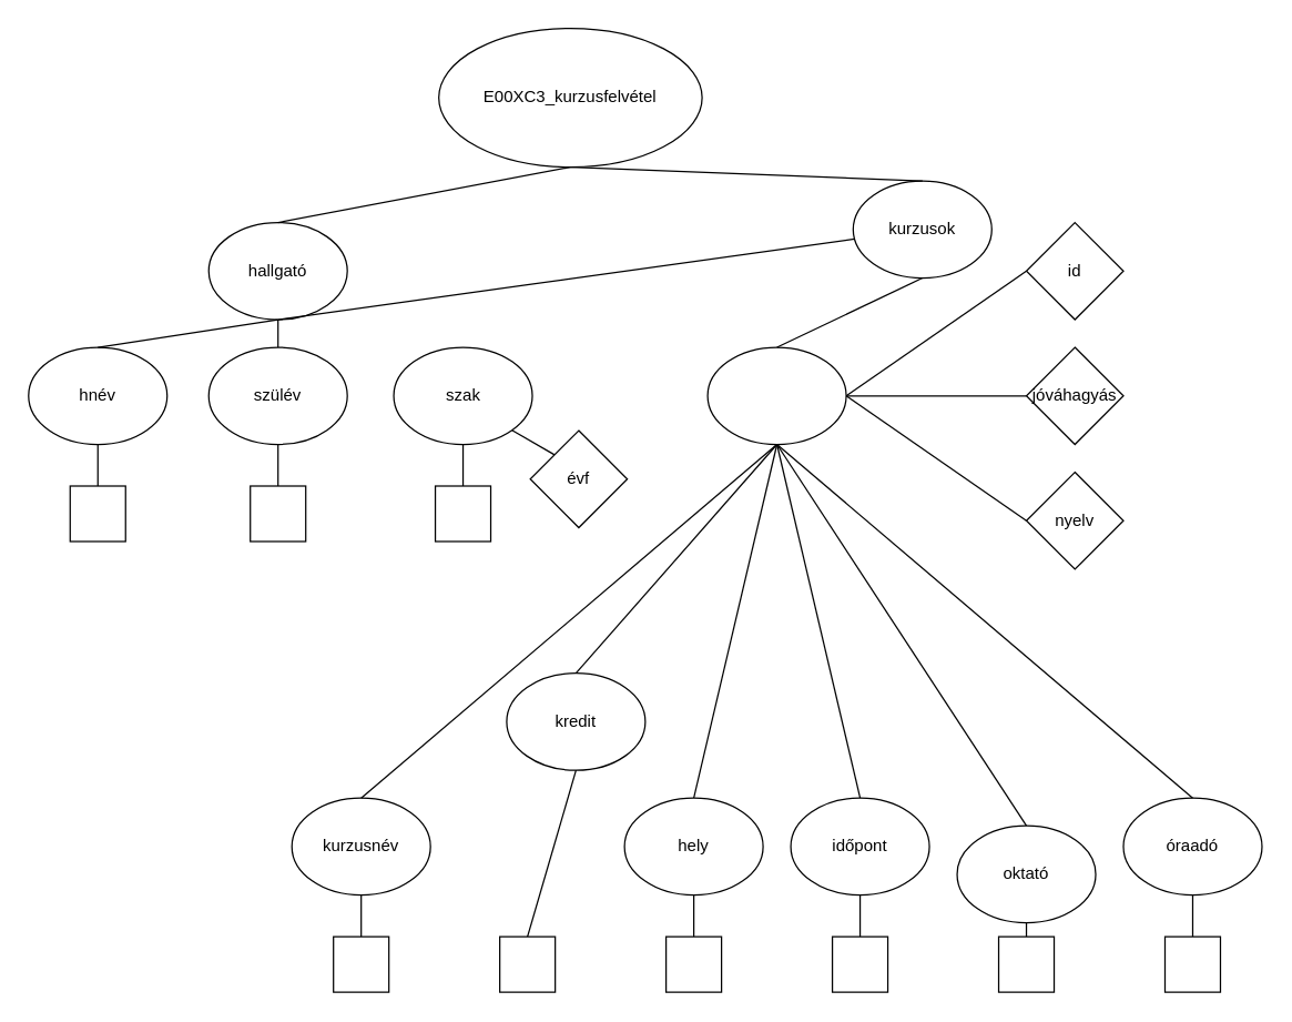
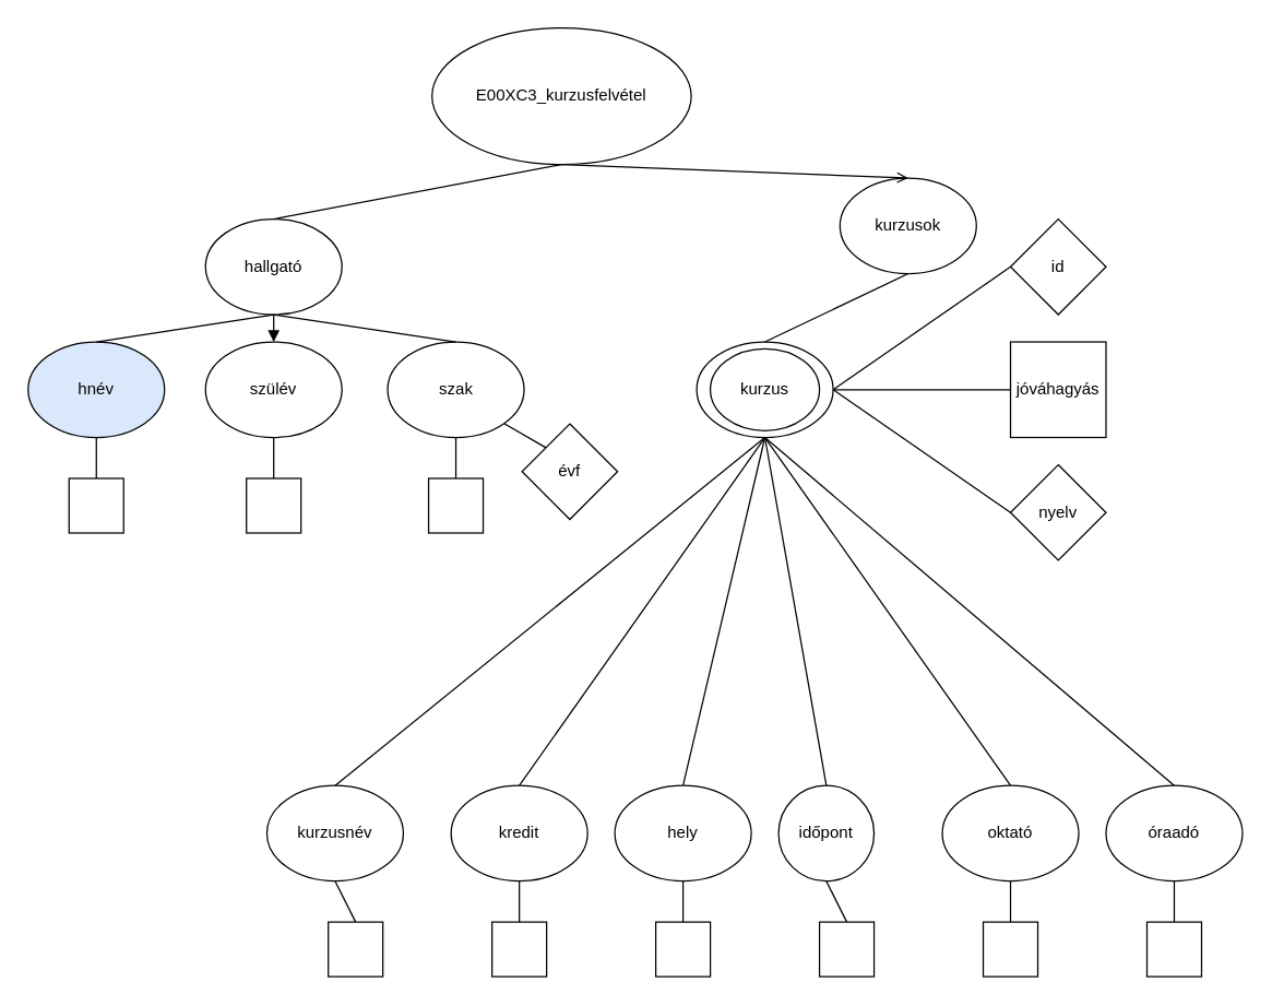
  <mxCell id="0" />
  <mxCell id="1" parent="0" />
  <mxCell id="2" value="E00XC3_kurzusfelvétel" style="ellipse;whiteSpace=wrap;html=1;" vertex="1" parent="1"><mxGeometry x="316" y="20" width="190" height="100" as="geometry" /></mxCell>
  <mxCell id="3" value="hallgató" style="ellipse;whiteSpace=wrap;html=1;" vertex="1" parent="1"><mxGeometry x="150" y="160" width="100" height="70" as="geometry" /></mxCell>
  <mxCell id="4" value="kurzusok" style="ellipse;whiteSpace=wrap;html=1;" vertex="1" parent="1"><mxGeometry x="615" y="130" width="100" height="70" as="geometry" /></mxCell>
  <mxCell id="5" value="" style="endArrow=none;html=1;rounded=0;entryX=0.5;entryY=0;entryDx=0;entryDy=0;exitX=0.5;exitY=1;exitDx=0;exitDy=0;" edge="1" parent="1" source="2" target="3"><mxGeometry width="50" height="50" relative="1" as="geometry"><mxPoint x="360" y="430" as="sourcePoint" /><mxPoint x="410" y="380" as="targetPoint" /></mxGeometry></mxCell>
- <mxCell id="6" value="" style="endArrow=none;html=1;rounded=0;entryX=0.5;entryY=0;entryDx=0;entryDy=0;exitX=0.5;exitY=1;exitDx=0;exitDy=0;" edge="1" parent="1" source="2" target="4"><mxGeometry width="50" height="50" relative="1" as="geometry"><mxPoint x="360" y="430" as="sourcePoint" /><mxPoint x="410" y="380" as="targetPoint" /></mxGeometry></mxCell>
- <mxCell id="7" value="hnév" style="ellipse;whiteSpace=wrap;html=1;" vertex="1" parent="1"><mxGeometry x="20" y="250" width="100" height="70" as="geometry" /></mxCell>
+ <mxCell id="6" value="" style="endArrow=open;html=1;rounded=0;entryX=0.5;entryY=0;entryDx=0;entryDy=0;exitX=0.5;exitY=1;exitDx=0;exitDy=0;" edge="1" parent="1" source="2" target="4"><mxGeometry width="50" height="50" relative="1" as="geometry"><mxPoint x="360" y="430" as="sourcePoint" /><mxPoint x="410" y="380" as="targetPoint" /></mxGeometry></mxCell>
+ <mxCell id="7" value="hnév" style="ellipse;whiteSpace=wrap;html=1;fillColor=#dae8fc;" vertex="1" parent="1"><mxGeometry x="20" y="250" width="100" height="70" as="geometry" /></mxCell>
  <mxCell id="8" value="szülév" style="ellipse;whiteSpace=wrap;html=1;" vertex="1" parent="1"><mxGeometry x="150" y="250" width="100" height="70" as="geometry" /></mxCell>
  <mxCell id="9" value="szak" style="ellipse;whiteSpace=wrap;html=1;" vertex="1" parent="1"><mxGeometry x="283.5" y="250" width="100" height="70" as="geometry" /></mxCell>
  <mxCell id="10" value="" style="endArrow=none;html=1;rounded=0;entryX=0.5;entryY=1;entryDx=0;entryDy=0;exitX=0.5;exitY=0;exitDx=0;exitDy=0;" edge="1" parent="1" source="7" target="3"><mxGeometry width="50" height="50" relative="1" as="geometry"><mxPoint x="360" y="430" as="sourcePoint" /><mxPoint x="410" y="380" as="targetPoint" /></mxGeometry></mxCell>
- <mxCell id="11" value="" style="endArrow=none;html=1;rounded=0;entryX=0.5;entryY=0;entryDx=0;entryDy=0;exitX=0.5;exitY=1;exitDx=0;exitDy=0;" edge="1" parent="1" source="3" target="8"><mxGeometry width="50" height="50" relative="1" as="geometry"><mxPoint x="360" y="430" as="sourcePoint" /><mxPoint x="410" y="380" as="targetPoint" /></mxGeometry></mxCell>
- <mxCell id="12" value="" style="endArrow=none;html=1;rounded=0;exitX=0.5;exitY=1;exitDx=0;exitDy=0;" edge="1" parent="1" source="3" target="4"><mxGeometry width="50" height="50" relative="1" as="geometry"><mxPoint x="360" y="430" as="sourcePoint" /><mxPoint x="410" y="380" as="targetPoint" /></mxGeometry></mxCell>
+ <mxCell id="11" value="" style="endArrow=block;html=1;rounded=0;entryX=0.5;entryY=0;entryDx=0;entryDy=0;exitX=0.5;exitY=1;exitDx=0;exitDy=0;" edge="1" parent="1" source="3" target="8"><mxGeometry width="50" height="50" relative="1" as="geometry"><mxPoint x="360" y="430" as="sourcePoint" /><mxPoint x="410" y="380" as="targetPoint" /></mxGeometry></mxCell>
+ <mxCell id="12" value="" style="endArrow=none;html=1;rounded=0;entryX=0.5;entryY=0;entryDx=0;entryDy=0;exitX=0.5;exitY=1;exitDx=0;exitDy=0;" edge="1" parent="1" source="3" target="9"><mxGeometry width="50" height="50" relative="1" as="geometry"><mxPoint x="360" y="430" as="sourcePoint" /><mxPoint x="410" y="380" as="targetPoint" /></mxGeometry></mxCell>
  <mxCell id="13" value="" style="endArrow=none;html=1;rounded=0;exitX=0.5;exitY=1;exitDx=0;exitDy=0;entryX=0.5;entryY=0;entryDx=0;entryDy=0;" edge="1" parent="1" source="7" target="14"><mxGeometry width="50" height="50" relative="1" as="geometry"><mxPoint x="360" y="430" as="sourcePoint" /><mxPoint x="110" y="370" as="targetPoint" /></mxGeometry></mxCell>
  <mxCell id="14" value="" style="whiteSpace=wrap;html=1;aspect=fixed;" vertex="1" parent="1"><mxGeometry x="50" y="350" width="40" height="40" as="geometry" /></mxCell>
  <mxCell id="15" value="" style="whiteSpace=wrap;html=1;aspect=fixed;" vertex="1" parent="1"><mxGeometry x="180" y="350" width="40" height="40" as="geometry" /></mxCell>
  <mxCell id="16" value="" style="endArrow=none;html=1;rounded=0;entryX=0.5;entryY=1;entryDx=0;entryDy=0;exitX=0.5;exitY=0;exitDx=0;exitDy=0;" edge="1" parent="1" source="15" target="8"><mxGeometry width="50" height="50" relative="1" as="geometry"><mxPoint x="360" y="430" as="sourcePoint" /><mxPoint x="410" y="380" as="targetPoint" /></mxGeometry></mxCell>
  <mxCell id="17" value="" style="whiteSpace=wrap;html=1;aspect=fixed;" vertex="1" parent="1"><mxGeometry x="313.5" y="350" width="40" height="40" as="geometry" /></mxCell>
  <mxCell id="18" value="" style="endArrow=none;html=1;rounded=0;entryX=0.5;entryY=1;entryDx=0;entryDy=0;exitX=0.5;exitY=0;exitDx=0;exitDy=0;" edge="1" parent="1" source="17" target="9"><mxGeometry width="50" height="50" relative="1" as="geometry"><mxPoint x="360" y="430" as="sourcePoint" /><mxPoint x="410" y="380" as="targetPoint" /></mxGeometry></mxCell>
  <mxCell id="19" value="" style="endArrow=none;html=1;rounded=0;entryX=0;entryY=0;entryDx=0;entryDy=0;exitX=1;exitY=1;exitDx=0;exitDy=0;" edge="1" parent="1" source="9" target="26"><mxGeometry width="50" height="50" relative="1" as="geometry"><mxPoint x="360" y="430" as="sourcePoint" /><mxPoint x="396.5" y="332.5" as="targetPoint" /></mxGeometry></mxCell>
  <mxCell id="20" value="" style="ellipse;whiteSpace=wrap;html=1;" vertex="1" parent="1"><mxGeometry x="510" y="250" width="100" height="70" as="geometry" /></mxCell>
+ <mxCell id="21" value="kurzus" style="ellipse;whiteSpace=wrap;html=1;" vertex="1" parent="1"><mxGeometry x="520" y="255" width="80" height="60" as="geometry" /></mxCell>
  <mxCell id="22" value="" style="endArrow=none;html=1;rounded=0;entryX=0.5;entryY=1;entryDx=0;entryDy=0;exitX=0.5;exitY=0;exitDx=0;exitDy=0;" edge="1" parent="1" source="20" target="4"><mxGeometry width="50" height="50" relative="1" as="geometry"><mxPoint x="360" y="430" as="sourcePoint" /><mxPoint x="410" y="380" as="targetPoint" /></mxGeometry></mxCell>
- <mxCell id="23" value="jóváhagyás" style="rhombus;whiteSpace=wrap;html=1;" vertex="1" parent="1"><mxGeometry x="740" y="250" width="70" height="70" as="geometry" /></mxCell>
+ <mxCell id="23" value="jóváhagyás" style="whiteSpace=wrap;html=1;rounded=0;" vertex="1" parent="1"><mxGeometry x="740" y="250" width="70" height="70" as="geometry" /></mxCell>
  <mxCell id="24" value="id" style="rhombus;whiteSpace=wrap;html=1;" vertex="1" parent="1"><mxGeometry x="740" y="160" width="70" height="70" as="geometry" /></mxCell>
  <mxCell id="25" value="nyelv" style="rhombus;whiteSpace=wrap;html=1;" vertex="1" parent="1"><mxGeometry x="740" y="340" width="70" height="70" as="geometry" /></mxCell>
  <mxCell id="26" value="évf" style="rhombus;whiteSpace=wrap;html=1;" vertex="1" parent="1"><mxGeometry x="382" y="310" width="70" height="70" as="geometry" /></mxCell>
  <mxCell id="27" value="" style="endArrow=none;html=1;rounded=0;exitX=1;exitY=0.5;exitDx=0;exitDy=0;entryX=0;entryY=0.5;entryDx=0;entryDy=0;" edge="1" parent="1" source="20" target="24"><mxGeometry width="50" height="50" relative="1" as="geometry"><mxPoint x="360" y="430" as="sourcePoint" /><mxPoint x="410" y="380" as="targetPoint" /></mxGeometry></mxCell>
  <mxCell id="28" value="" style="endArrow=none;html=1;rounded=0;entryX=1;entryY=0.5;entryDx=0;entryDy=0;exitX=0;exitY=0.5;exitDx=0;exitDy=0;" edge="1" parent="1" source="23" target="20"><mxGeometry width="50" height="50" relative="1" as="geometry"><mxPoint x="360" y="430" as="sourcePoint" /><mxPoint x="410" y="380" as="targetPoint" /></mxGeometry></mxCell>
  <mxCell id="29" value="" style="endArrow=none;html=1;rounded=0;entryX=1;entryY=0.5;entryDx=0;entryDy=0;exitX=0;exitY=0.5;exitDx=0;exitDy=0;" edge="1" parent="1" source="25" target="20"><mxGeometry width="50" height="50" relative="1" as="geometry"><mxPoint x="360" y="430" as="sourcePoint" /><mxPoint x="410" y="380" as="targetPoint" /></mxGeometry></mxCell>
- <mxCell id="30" value="kurzusnév" style="ellipse;whiteSpace=wrap;html=1;" vertex="1" parent="1"><mxGeometry x="210" y="575" width="100" height="70" as="geometry" /></mxCell>
+ <mxCell id="30" value="kurzusnév" style="ellipse;whiteSpace=wrap;html=1;" vertex="1" parent="1"><mxGeometry x="195" y="575" width="100" height="70" as="geometry" /></mxCell>
  <mxCell id="31" value="" style="endArrow=none;html=1;rounded=0;exitX=0.5;exitY=1;exitDx=0;exitDy=0;entryX=0.5;entryY=0;entryDx=0;entryDy=0;" edge="1" parent="1" source="30" target="32"><mxGeometry width="50" height="50" relative="1" as="geometry"><mxPoint x="550" y="755" as="sourcePoint" /><mxPoint x="300" y="695" as="targetPoint" /></mxGeometry></mxCell>
  <mxCell id="32" value="" style="whiteSpace=wrap;html=1;aspect=fixed;" vertex="1" parent="1"><mxGeometry x="240" y="675" width="40" height="40" as="geometry" /></mxCell>
  <mxCell id="33" value="" style="endArrow=none;html=1;rounded=0;entryX=0.5;entryY=1;entryDx=0;entryDy=0;exitX=0.5;exitY=0;exitDx=0;exitDy=0;" edge="1" parent="1" source="30" target="20"><mxGeometry width="50" height="50" relative="1" as="geometry"><mxPoint x="360" y="430" as="sourcePoint" /><mxPoint x="410" y="380" as="targetPoint" /></mxGeometry></mxCell>
- <mxCell id="34" value="kredit" style="ellipse;whiteSpace=wrap;html=1;" vertex="1" parent="1"><mxGeometry x="365" y="485" width="100" height="70" as="geometry" /></mxCell>
+ <mxCell id="34" value="kredit" style="ellipse;whiteSpace=wrap;html=1;" vertex="1" parent="1"><mxGeometry x="330" y="575" width="100" height="70" as="geometry" /></mxCell>
  <mxCell id="35" value="" style="endArrow=none;html=1;rounded=0;exitX=0.5;exitY=1;exitDx=0;exitDy=0;entryX=0.5;entryY=0;entryDx=0;entryDy=0;" edge="1" parent="1" source="34" target="36"><mxGeometry width="50" height="50" relative="1" as="geometry"><mxPoint x="670" y="755" as="sourcePoint" /><mxPoint x="420" y="695" as="targetPoint" /></mxGeometry></mxCell>
  <mxCell id="36" value="" style="whiteSpace=wrap;html=1;aspect=fixed;" vertex="1" parent="1"><mxGeometry x="360" y="675" width="40" height="40" as="geometry" /></mxCell>
  <mxCell id="37" value="hely" style="ellipse;whiteSpace=wrap;html=1;" vertex="1" parent="1"><mxGeometry x="450" y="575" width="100" height="70" as="geometry" /></mxCell>
  <mxCell id="38" value="" style="endArrow=none;html=1;rounded=0;exitX=0.5;exitY=1;exitDx=0;exitDy=0;entryX=0.5;entryY=0;entryDx=0;entryDy=0;" edge="1" parent="1" source="37" target="39"><mxGeometry width="50" height="50" relative="1" as="geometry"><mxPoint x="790" y="755" as="sourcePoint" /><mxPoint x="540" y="695" as="targetPoint" /></mxGeometry></mxCell>
  <mxCell id="39" value="" style="whiteSpace=wrap;html=1;aspect=fixed;" vertex="1" parent="1"><mxGeometry x="480" y="675" width="40" height="40" as="geometry" /></mxCell>
- <mxCell id="40" value="időpont" style="ellipse;whiteSpace=wrap;html=1;" vertex="1" parent="1"><mxGeometry x="570" y="575" width="100" height="70" as="geometry" /></mxCell>
+ <mxCell id="40" value="időpont" style="ellipse;whiteSpace=wrap;html=1;" vertex="1" parent="1"><mxGeometry x="570" y="575" width="70" height="70" as="geometry" /></mxCell>
  <mxCell id="41" value="" style="endArrow=none;html=1;rounded=0;exitX=0.5;exitY=1;exitDx=0;exitDy=0;entryX=0.5;entryY=0;entryDx=0;entryDy=0;" edge="1" parent="1" source="40" target="42"><mxGeometry width="50" height="50" relative="1" as="geometry"><mxPoint x="910" y="755" as="sourcePoint" /><mxPoint x="660" y="695" as="targetPoint" /></mxGeometry></mxCell>
  <mxCell id="42" value="" style="whiteSpace=wrap;html=1;aspect=fixed;" vertex="1" parent="1"><mxGeometry x="600" y="675" width="40" height="40" as="geometry" /></mxCell>
- <mxCell id="43" value="oktató" style="ellipse;whiteSpace=wrap;html=1;" vertex="1" parent="1"><mxGeometry x="690" y="595" width="100" height="70" as="geometry" /></mxCell>
+ <mxCell id="43" value="oktató" style="ellipse;whiteSpace=wrap;html=1;" vertex="1" parent="1"><mxGeometry x="690" y="575" width="100" height="70" as="geometry" /></mxCell>
  <mxCell id="44" value="" style="endArrow=none;html=1;rounded=0;exitX=0.5;exitY=1;exitDx=0;exitDy=0;entryX=0.5;entryY=0;entryDx=0;entryDy=0;" edge="1" parent="1" source="43" target="45"><mxGeometry width="50" height="50" relative="1" as="geometry"><mxPoint x="1030" y="755" as="sourcePoint" /><mxPoint x="780" y="695" as="targetPoint" /></mxGeometry></mxCell>
  <mxCell id="45" value="" style="whiteSpace=wrap;html=1;aspect=fixed;" vertex="1" parent="1"><mxGeometry x="720" y="675" width="40" height="40" as="geometry" /></mxCell>
  <mxCell id="46" value="óraadó" style="ellipse;whiteSpace=wrap;html=1;" vertex="1" parent="1"><mxGeometry x="810" y="575" width="100" height="70" as="geometry" /></mxCell>
  <mxCell id="47" value="" style="endArrow=none;html=1;rounded=0;exitX=0.5;exitY=1;exitDx=0;exitDy=0;entryX=0.5;entryY=0;entryDx=0;entryDy=0;" edge="1" parent="1" source="46" target="48"><mxGeometry width="50" height="50" relative="1" as="geometry"><mxPoint x="1150" y="755" as="sourcePoint" /><mxPoint x="900" y="695" as="targetPoint" /></mxGeometry></mxCell>
  <mxCell id="48" value="" style="whiteSpace=wrap;html=1;aspect=fixed;" vertex="1" parent="1"><mxGeometry x="840" y="675" width="40" height="40" as="geometry" /></mxCell>
  <mxCell id="49" value="" style="endArrow=none;html=1;rounded=0;entryX=0.5;entryY=1;entryDx=0;entryDy=0;exitX=0.5;exitY=0;exitDx=0;exitDy=0;" edge="1" parent="1" source="34" target="20"><mxGeometry width="50" height="50" relative="1" as="geometry"><mxPoint x="360" y="430" as="sourcePoint" /><mxPoint x="410" y="380" as="targetPoint" /></mxGeometry></mxCell>
  <mxCell id="50" value="" style="endArrow=none;html=1;rounded=0;entryX=0.5;entryY=0;entryDx=0;entryDy=0;exitX=0.5;exitY=1;exitDx=0;exitDy=0;" edge="1" parent="1" source="20" target="37"><mxGeometry width="50" height="50" relative="1" as="geometry"><mxPoint x="360" y="430" as="sourcePoint" /><mxPoint x="410" y="380" as="targetPoint" /></mxGeometry></mxCell>
  <mxCell id="51" value="" style="endArrow=none;html=1;rounded=0;entryX=0.5;entryY=0;entryDx=0;entryDy=0;exitX=0.5;exitY=1;exitDx=0;exitDy=0;" edge="1" parent="1" source="20" target="40"><mxGeometry width="50" height="50" relative="1" as="geometry"><mxPoint x="360" y="430" as="sourcePoint" /><mxPoint x="410" y="380" as="targetPoint" /></mxGeometry></mxCell>
  <mxCell id="52" value="" style="endArrow=none;html=1;rounded=0;entryX=0.5;entryY=0;entryDx=0;entryDy=0;exitX=0.5;exitY=1;exitDx=0;exitDy=0;" edge="1" parent="1" source="20" target="43"><mxGeometry width="50" height="50" relative="1" as="geometry"><mxPoint x="360" y="430" as="sourcePoint" /><mxPoint x="410" y="380" as="targetPoint" /></mxGeometry></mxCell>
  <mxCell id="53" value="" style="endArrow=none;html=1;rounded=0;entryX=0.5;entryY=0;entryDx=0;entryDy=0;exitX=0.5;exitY=1;exitDx=0;exitDy=0;" edge="1" parent="1" source="20" target="46"><mxGeometry width="50" height="50" relative="1" as="geometry"><mxPoint x="360" y="430" as="sourcePoint" /><mxPoint x="410" y="380" as="targetPoint" /></mxGeometry></mxCell>
